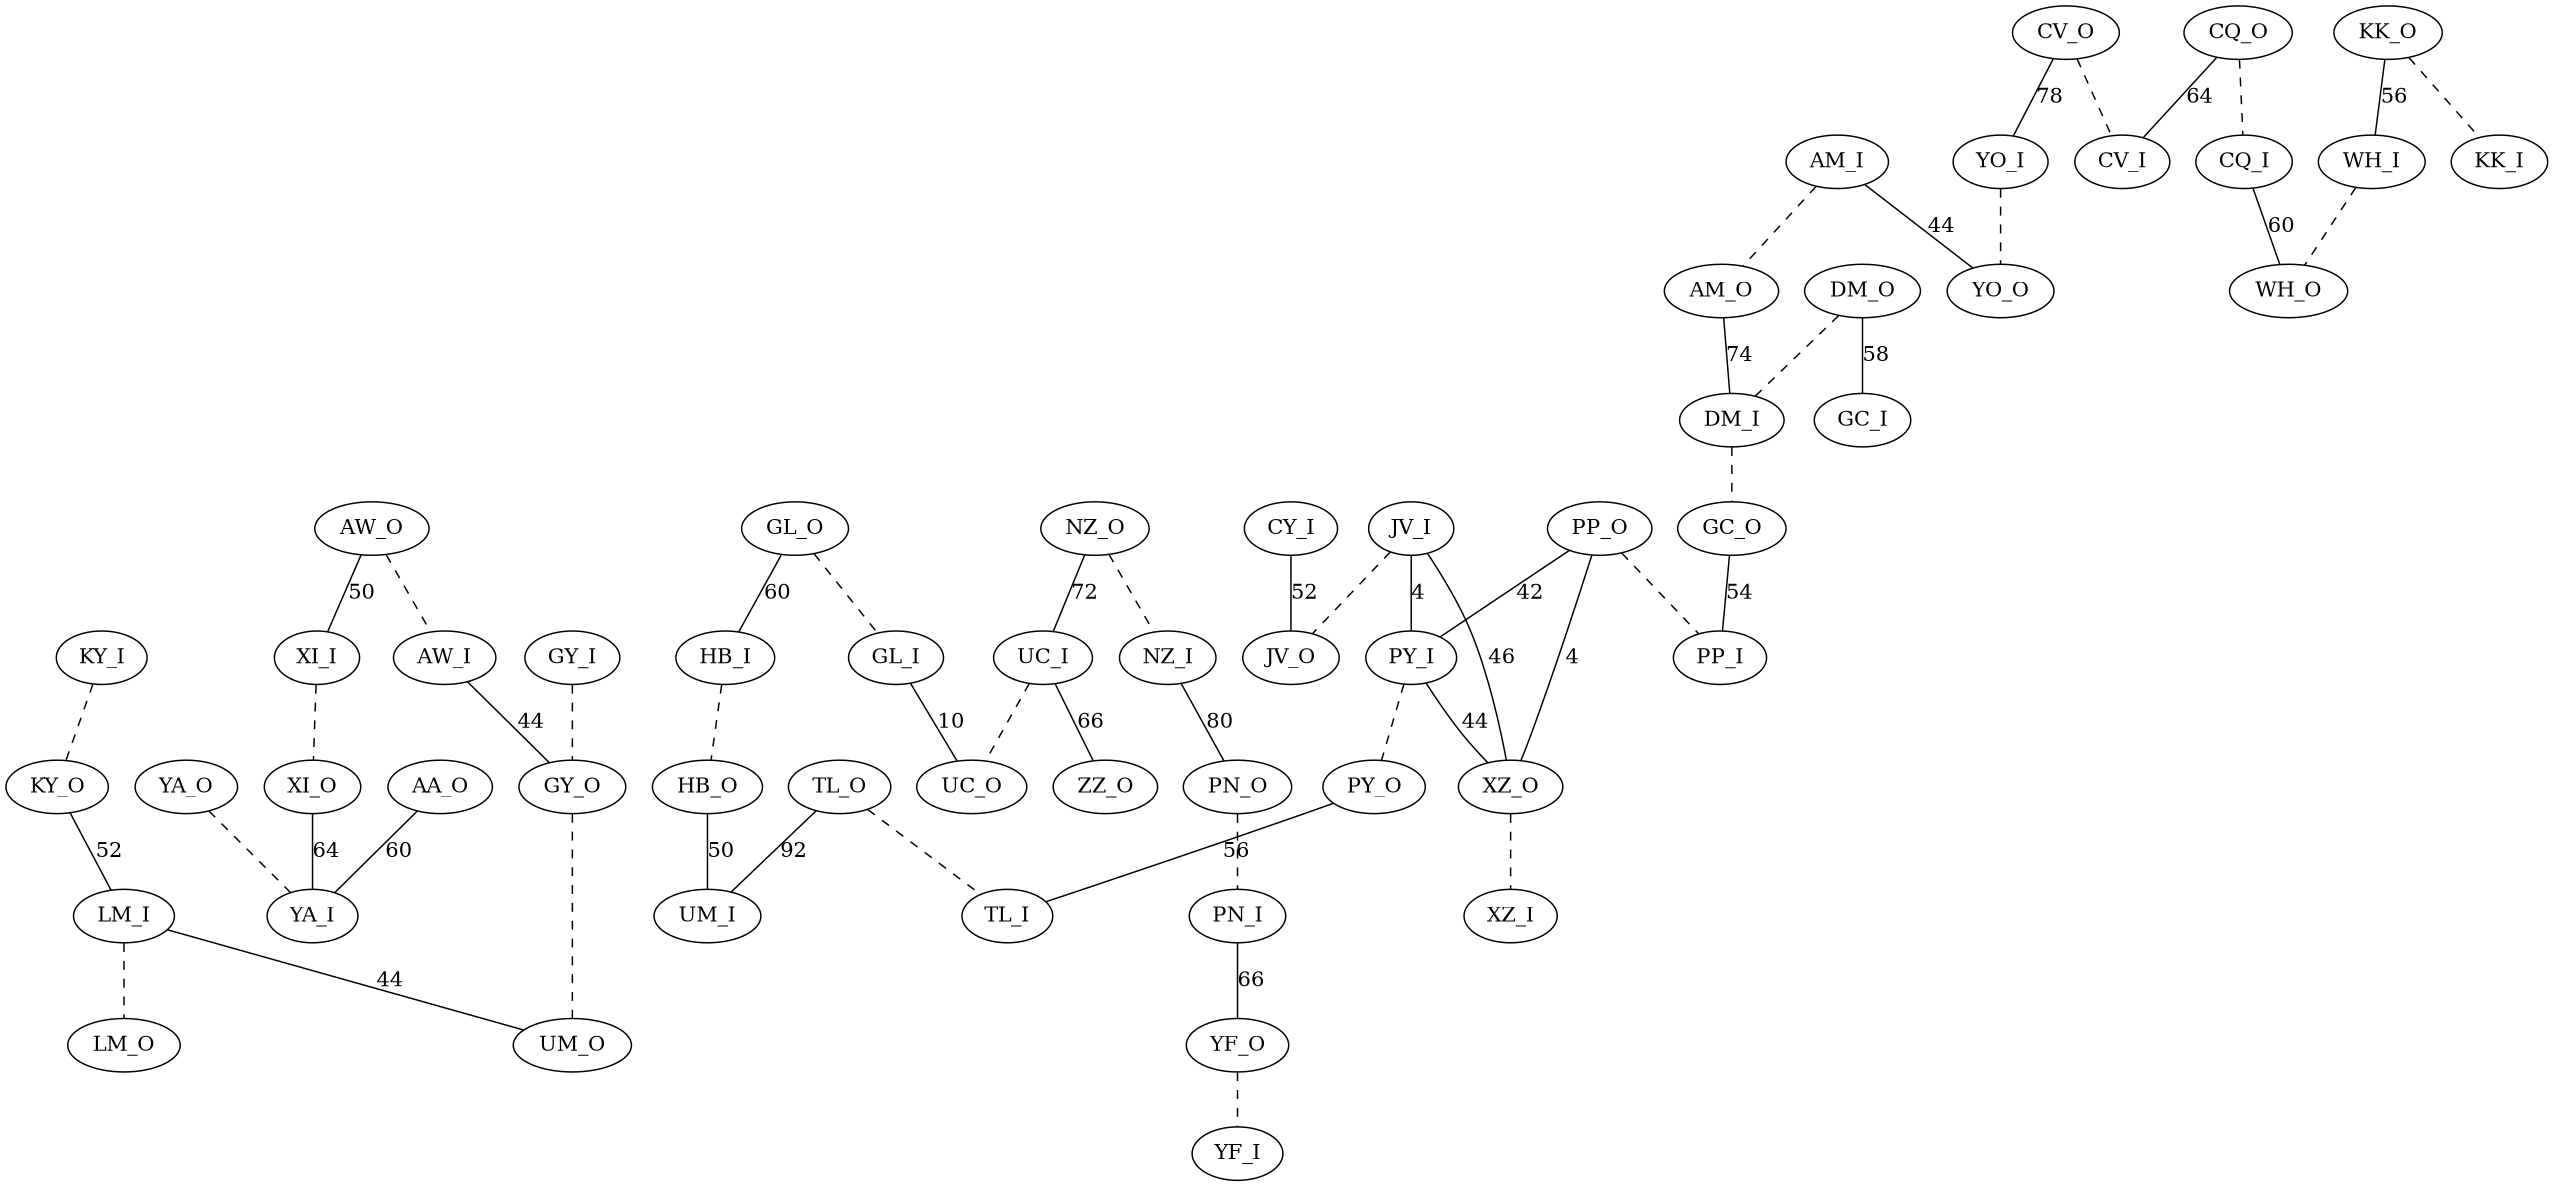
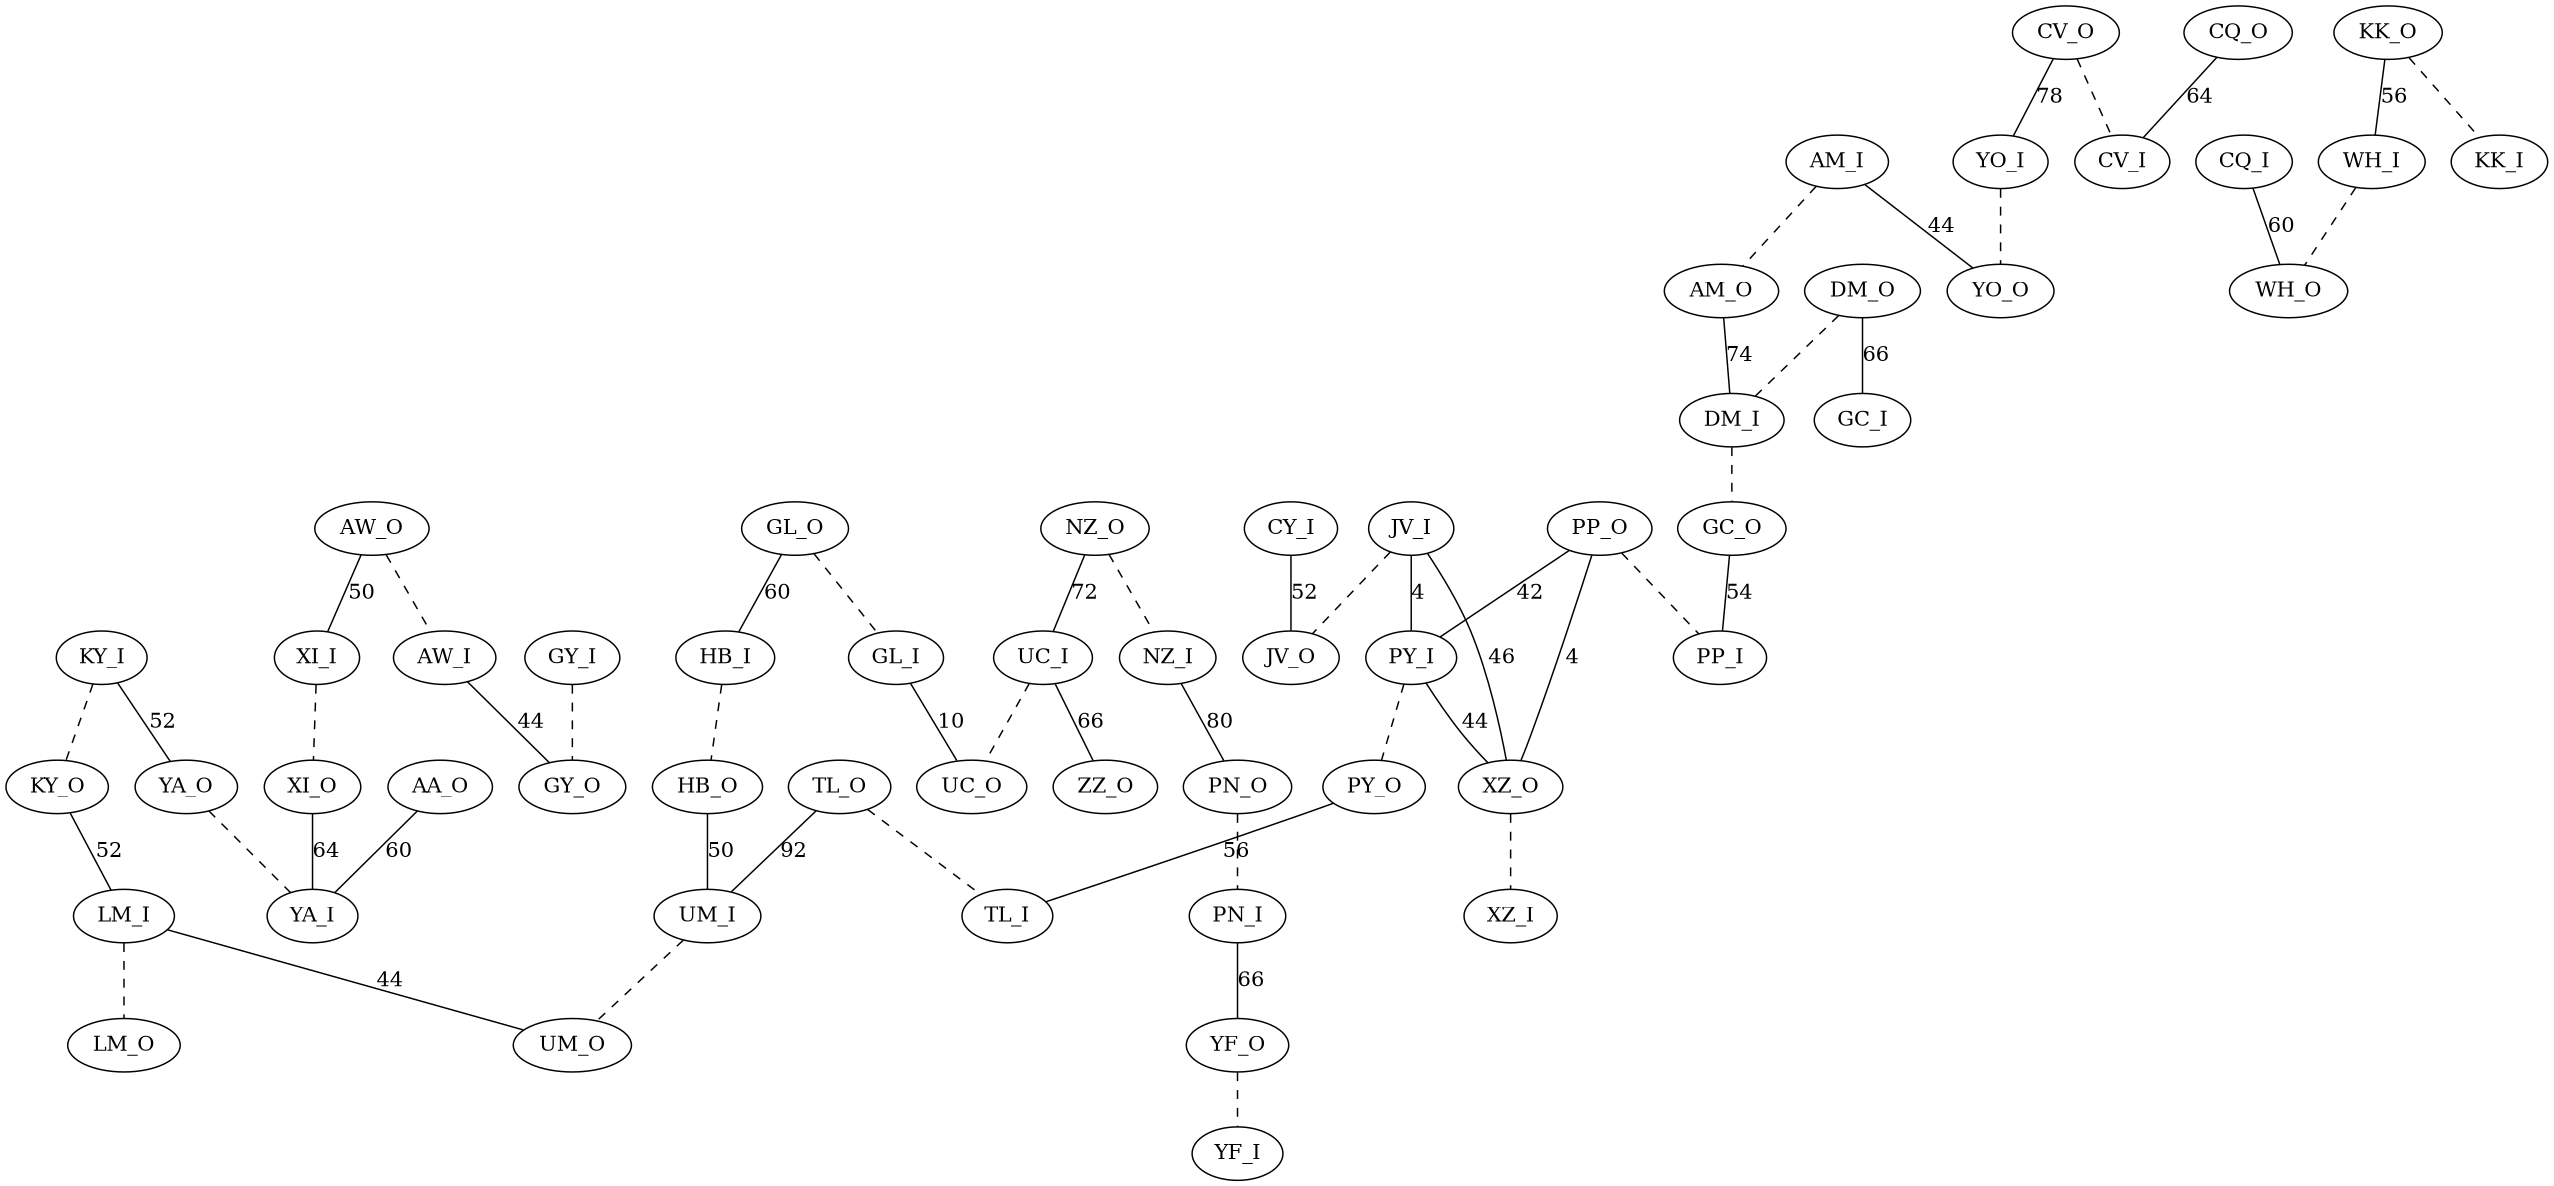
  graph {
    edge [style=solid]
    AA_O
    YA_I
    AM_I
    AM_O
    YO_O
    DM_I
    GC_O
    AW_O
    AW_I
    XI_I
    GY_O
    XI_O
    CQ_O
    CQ_I
    CV_I
    WH_O
    CV_O
    YO_I
    CY_I
    JV_O
    GY_I
    DM_O
    GC_I
    PP_I
    GL_O
    GL_I
    HB_I
    UC_O
    HB_O
    UM_I
    JV_I
    PY_I
    XZ_O
    PP_O
    PY_O
    XZ_I
    TL_I
    KK_O
    KK_I
    WH_I
    KY_I
    KY_O
    YA_O
    LM_I
    LM_O
    UM_O
    NZ_O
    NZ_I
    UC_I
    PN_O
    ZZ_O
    PN_I
    YF_O
    YF_I
    TL_O
    AA_O -- YA_I [label=60]
    AM_I -- AM_O [style=dashed]
    AM_I -- YO_O [label=44]
    AM_O -- DM_I [label=74]
    DM_I -- GC_O [style=dashed]
    GC_O -- PP_I [label=54]
    AW_O -- AW_I [style=dashed]
    AW_O -- XI_I [label=50]
    AW_I -- GY_O [label=44]
    XI_I -- XI_O [style=dashed]
    XI_O -- YA_I [label=64]
-   CQ_O -- CQ_I [style=dashed]
    CQ_O -- CV_I [label=64]
    CQ_I -- WH_O [label=60]
    CV_O -- CV_I [style=dashed]
    CV_O -- YO_I [label=78]
    YO_I -- YO_O [style=dashed]
    CY_I -- JV_O [label=52]
    GY_I -- GY_O [style=dashed]
    DM_O -- DM_I [style=dashed]
-   DM_O -- GC_I [label=58]
+   DM_O -- GC_I [label=66]
    GL_O -- GL_I [style=dashed]
    GL_O -- HB_I [label=60]
    GL_I -- UC_O [label=10]
    HB_I -- HB_O [style=dashed]
    HB_O -- UM_I [label=50]
-   GY_O -- UM_O [style=dashed]
+   UM_I -- UM_O [style=dashed]
    JV_I -- JV_O [style=dashed]
    JV_I -- PY_I [label=4]
    JV_I -- XZ_O [label=46]
    PY_I -- XZ_O [label=44]
    PY_I -- PY_O [style=dashed]
    XZ_O -- XZ_I [style=dashed]
    PP_O -- PP_I [style=dashed]
    PP_O -- PY_I [label=42]
    PP_O -- XZ_O [label=4]
    PY_O -- TL_I [label=56]
    KK_O -- KK_I [style=dashed]
    KK_O -- WH_I [label=56]
    WH_I -- WH_O [style=dashed]
    KY_I -- KY_O [style=dashed]
+   KY_I -- YA_O [label=52]
    KY_O -- LM_I [label=52]
    YA_O -- YA_I [style=dashed]
    LM_I -- LM_O [style=dashed]
    LM_I -- UM_O [label=44]
    NZ_O -- NZ_I [style=dashed]
    NZ_O -- UC_I [label=72]
    NZ_I -- PN_O [label=80]
    UC_I -- UC_O [style=dashed]
    UC_I -- ZZ_O [label=66]
    PN_O -- PN_I [style=dashed]
    PN_I -- YF_O [label=66]
    YF_O -- YF_I [style=dashed]
    TL_O -- UM_I [label=92]
    TL_O -- TL_I [style=dashed]
  }
